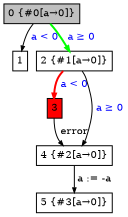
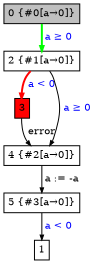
  digraph {
    nodesep=0.12
    ranksep=0.10
    node [fontsize=10.5 margin="0.05,0.05" shape=box]
    edge [arrowsize=0.5 fontcolor="#0000FF" fontsize=10.5]
    n1 [fillcolor=gray height=0.02 label="0 {#0[a→0]}" style=filled width=0.02]
    n2 [height=0.02 label=1 width=0.02]
    n3 [height=0.02 label="2 {#1[a→0]}" width=0.02]
    n4 [fillcolor=red height=0.02 label=3 style=filled width=0.02]
    n5 [height=0.02 label="4 {#2[a→0]}" width=0.02]
    n6 [height=0.02 label="5 {#3[a→0]}" width=0.02]
-   n1 -> n2 [label=" a < 0"]
+   n6 -> n2 [label=" a < 0"]
    n1 -> n3 [color="#00FF00" label=" a ≥ 0" style=bold]
    n3 -> n4 [color="#FF0000" label=" a < 0" style=bold]
    n3 -> n5 [label=" a ≥ 0"]
    n4 -> n5 [label=" error" fontcolor=""]
    n5 -> n6 [label=" a := -a" fontcolor=""]
  }
